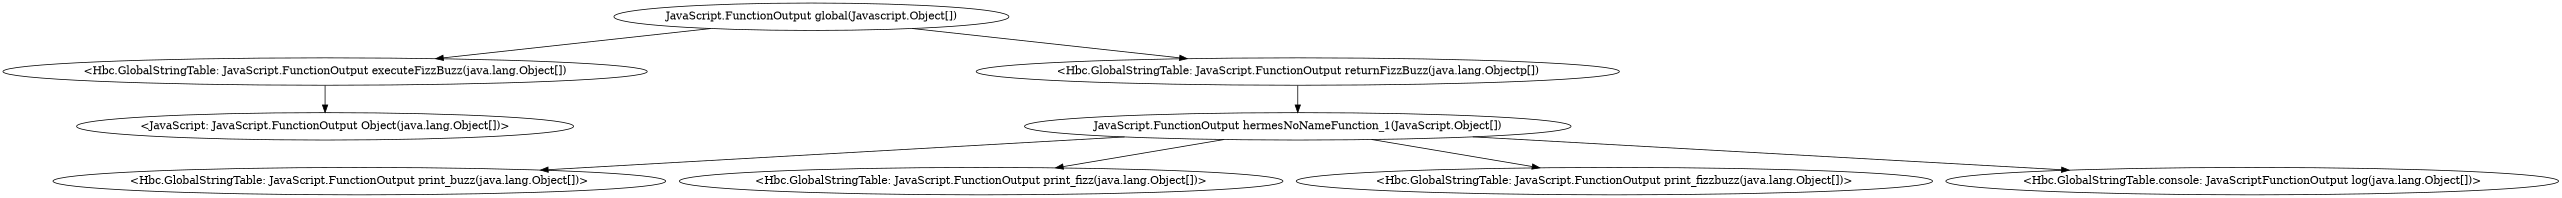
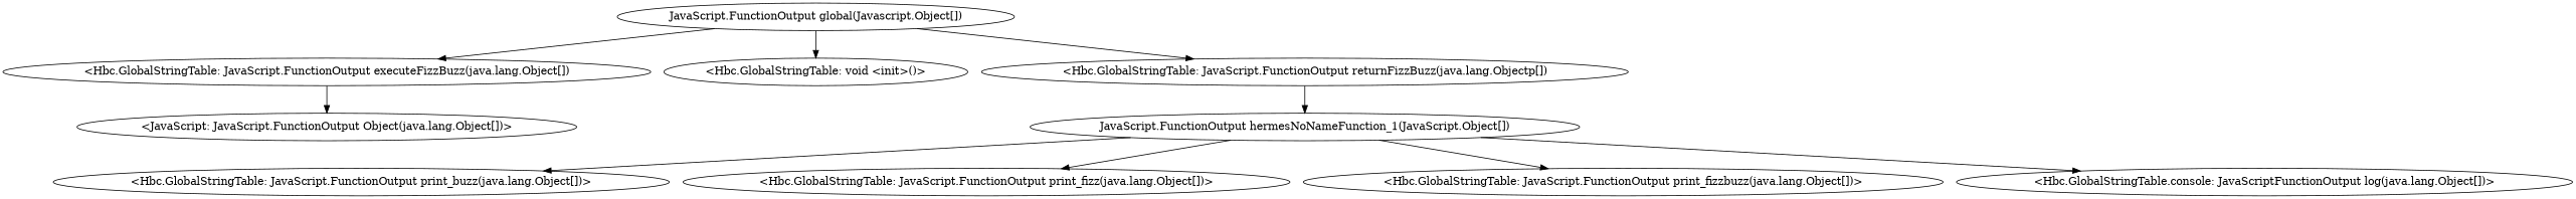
  strict digraph {
    "JavaScript.FunctionOutput global(Javascript.Object[])"
    "<Hbc.GlobalStringTable: JavaScript.FunctionOutput executeFizzBuzz(java.lang.Object[])"
+   "<Hbc.GlobalStringTable: void <init>()>"
    "<Hbc.GlobalStringTable: JavaScript.FunctionOutput returnFizzBuzz(java.lang.Objectp[])"
    "<JavaScript: JavaScript.FunctionOutput Object(java.lang.Object[])>"
    "JavaScript.FunctionOutput hermesNoNameFunction_1(JavaScript.Object[])"
    "<Hbc.GlobalStringTable: JavaScript.FunctionOutput print_buzz(java.lang.Object[])>"
    "<Hbc.GlobalStringTable: JavaScript.FunctionOutput print_fizz(java.lang.Object[])>"
    "<Hbc.GlobalStringTable: JavaScript.FunctionOutput print_fizzbuzz(java.lang.Object[])>"
    "<Hbc.GlobalStringTable.console: JavaScriptFunctionOutput log(java.lang.Object[])>"
    "JavaScript.FunctionOutput global(Javascript.Object[])" -> "<Hbc.GlobalStringTable: JavaScript.FunctionOutput executeFizzBuzz(java.lang.Object[])"
+   "JavaScript.FunctionOutput global(Javascript.Object[])" -> "<Hbc.GlobalStringTable: void <init>()>"
    "JavaScript.FunctionOutput global(Javascript.Object[])" -> "<Hbc.GlobalStringTable: JavaScript.FunctionOutput returnFizzBuzz(java.lang.Objectp[])"
    "<Hbc.GlobalStringTable: JavaScript.FunctionOutput executeFizzBuzz(java.lang.Object[])" -> "<JavaScript: JavaScript.FunctionOutput Object(java.lang.Object[])>"
    "<Hbc.GlobalStringTable: JavaScript.FunctionOutput returnFizzBuzz(java.lang.Objectp[])" -> "JavaScript.FunctionOutput hermesNoNameFunction_1(JavaScript.Object[])"
    "JavaScript.FunctionOutput hermesNoNameFunction_1(JavaScript.Object[])" -> "<Hbc.GlobalStringTable: JavaScript.FunctionOutput print_buzz(java.lang.Object[])>"
    "JavaScript.FunctionOutput hermesNoNameFunction_1(JavaScript.Object[])" -> "<Hbc.GlobalStringTable: JavaScript.FunctionOutput print_fizz(java.lang.Object[])>"
    "JavaScript.FunctionOutput hermesNoNameFunction_1(JavaScript.Object[])" -> "<Hbc.GlobalStringTable: JavaScript.FunctionOutput print_fizzbuzz(java.lang.Object[])>"
    "JavaScript.FunctionOutput hermesNoNameFunction_1(JavaScript.Object[])" -> "<Hbc.GlobalStringTable.console: JavaScriptFunctionOutput log(java.lang.Object[])>"
  }
